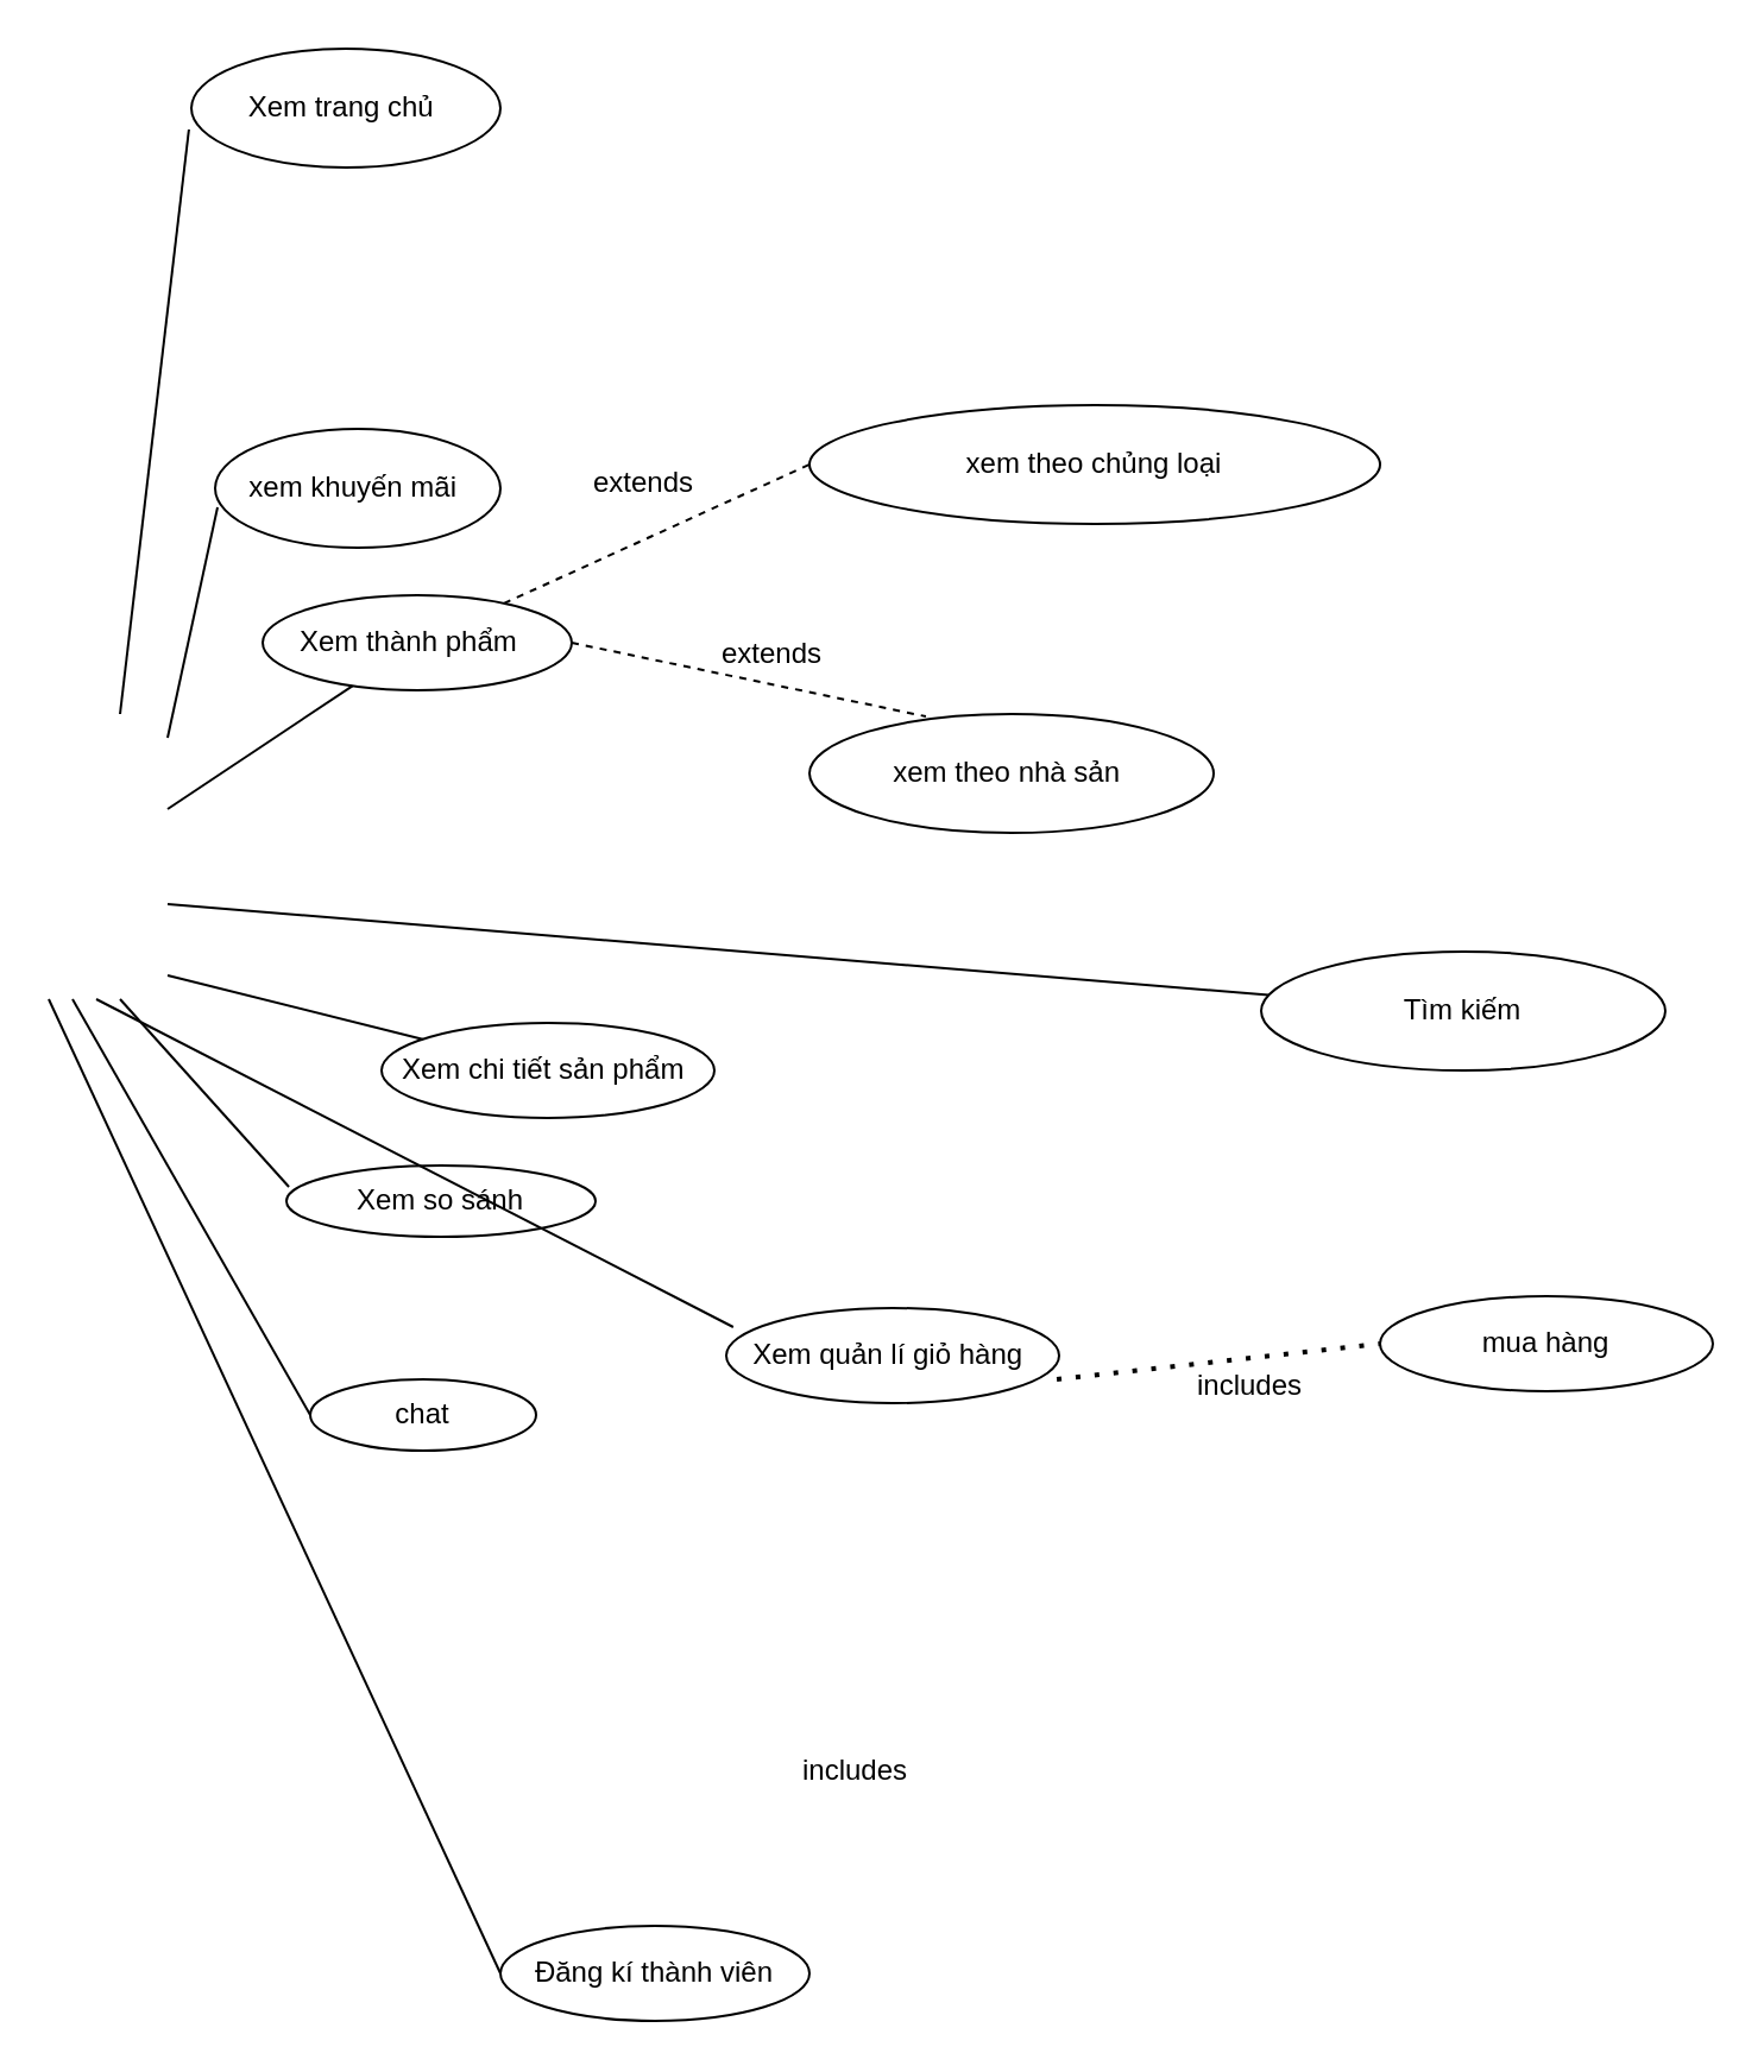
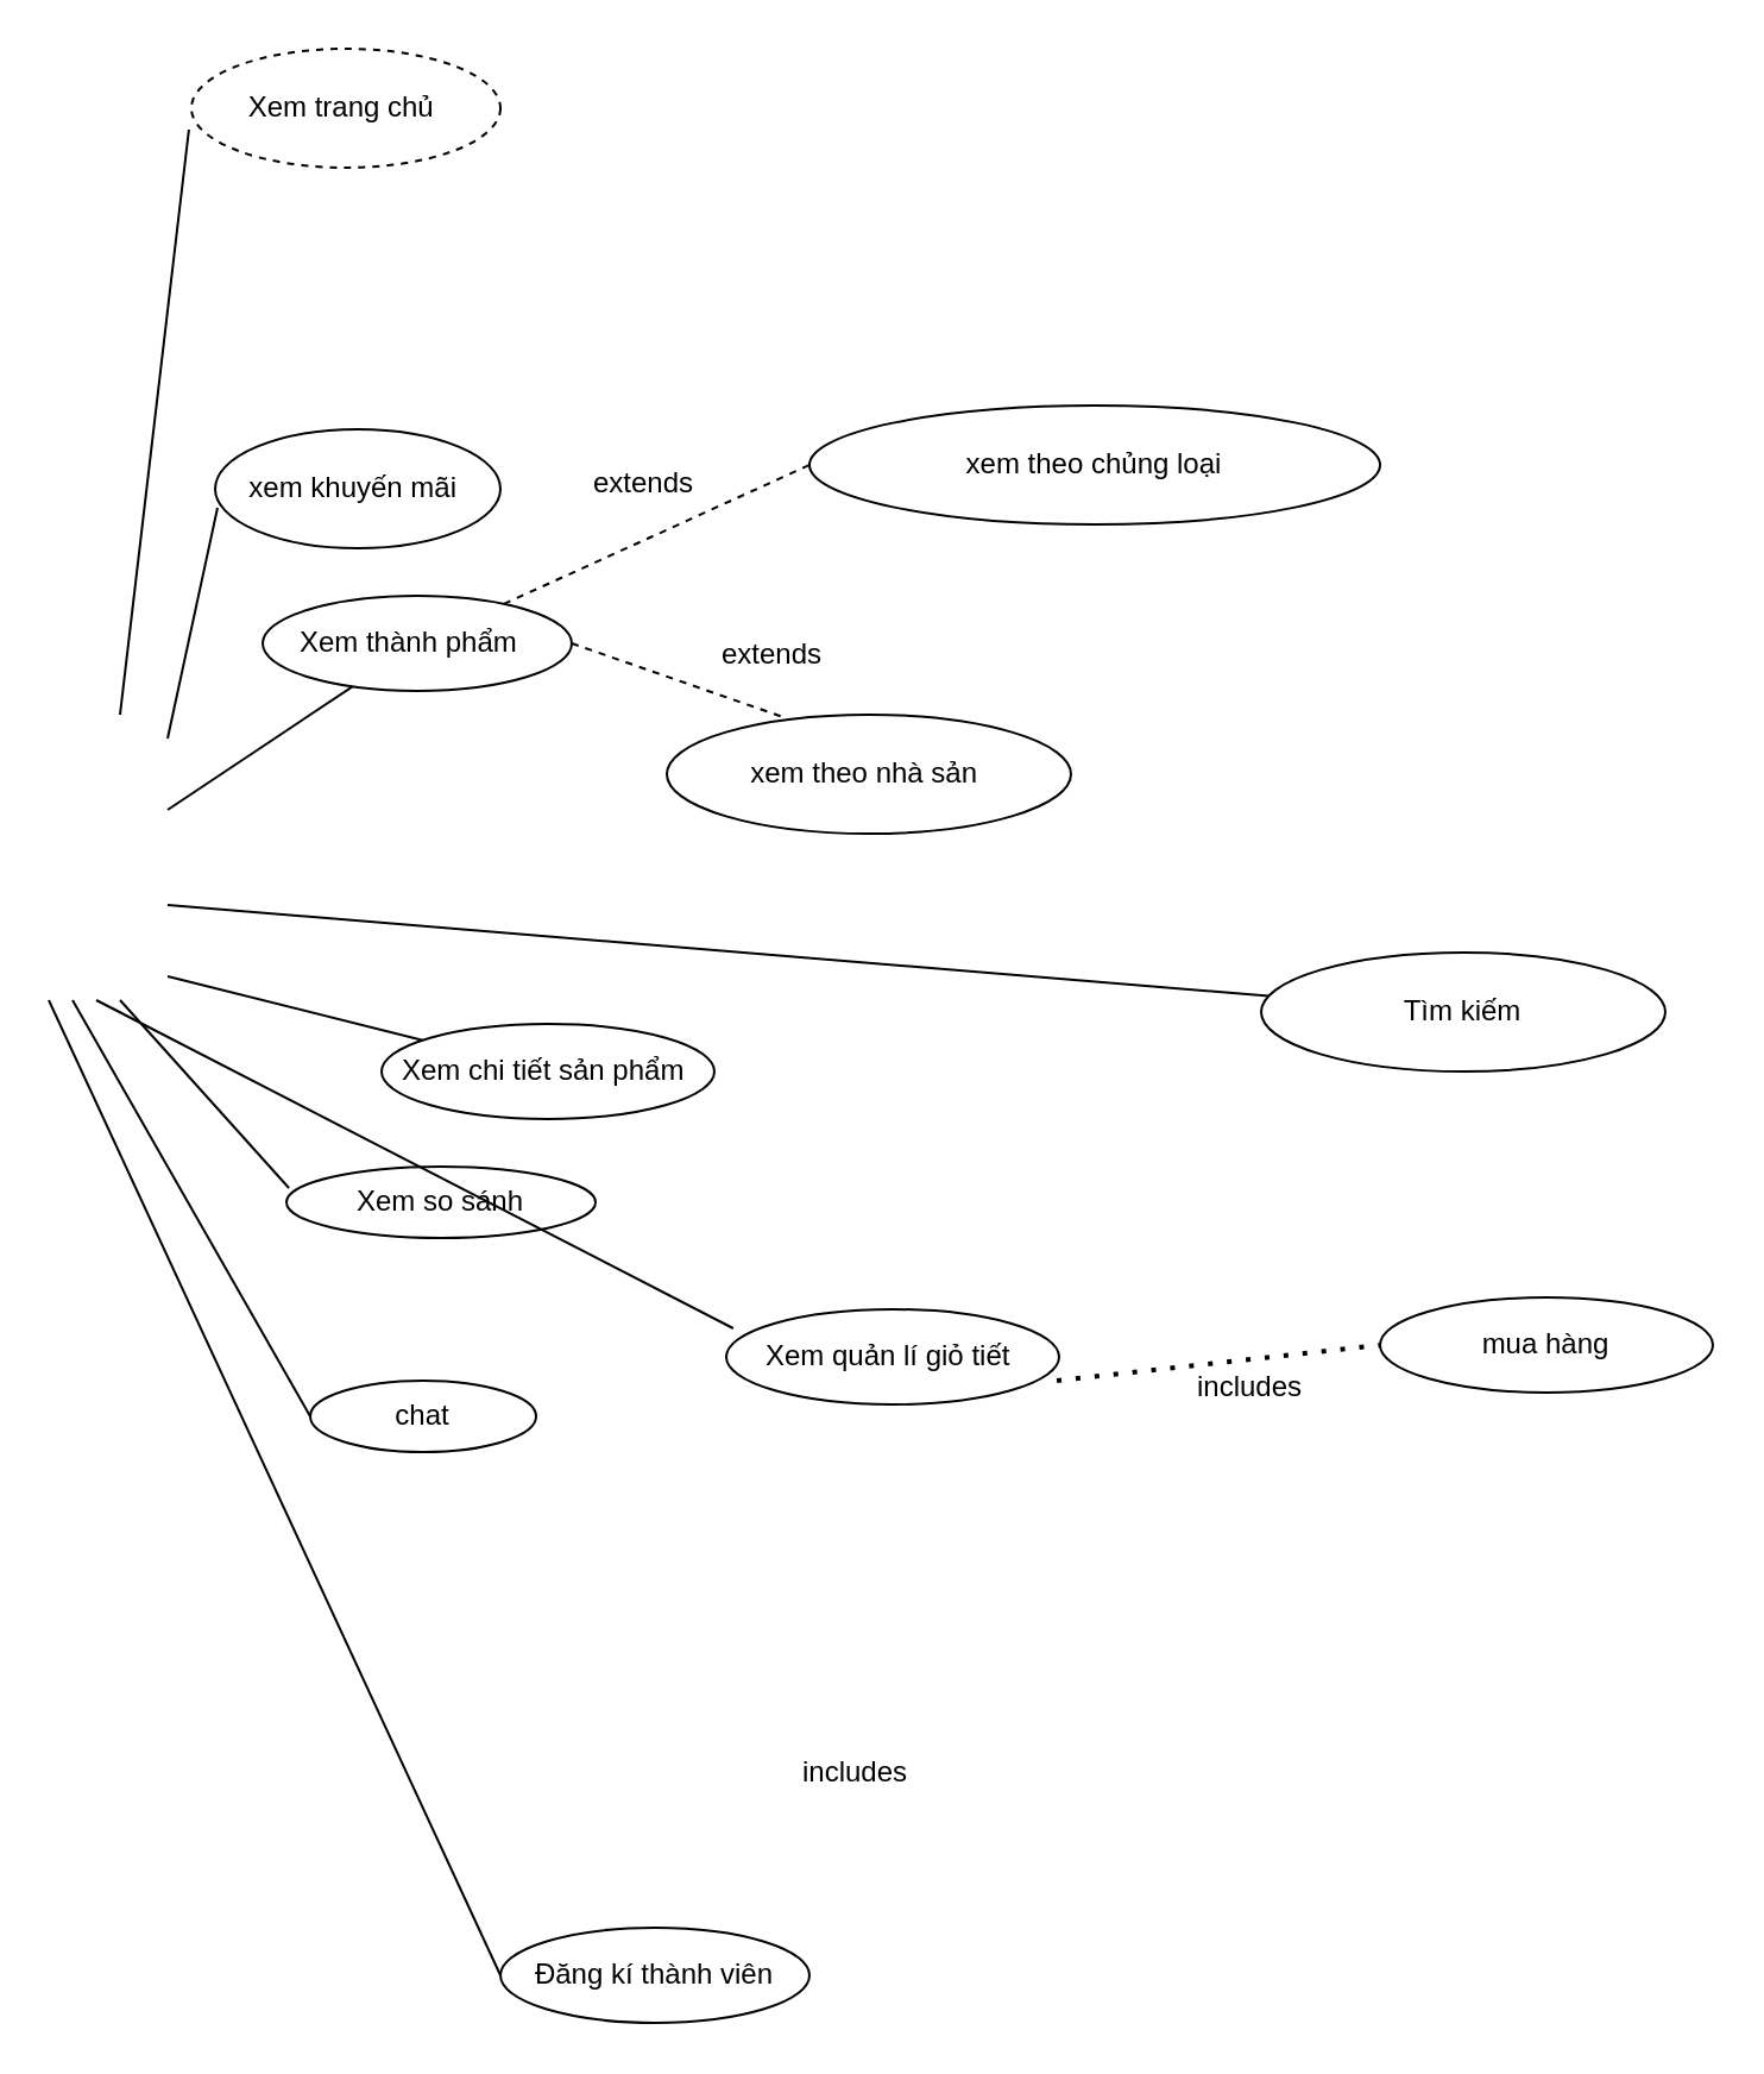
  <mxCell id="0" />
  <mxCell id="1" parent="0" />
- <mxCell id="2" value="Xem trang chủ&amp;nbsp;" style="ellipse;whiteSpace=wrap;html=1;" vertex="1" parent="1"><mxGeometry x="80" y="20" width="130" height="50" as="geometry" /></mxCell>
+ <mxCell id="2" value="Xem trang chủ&amp;nbsp;" style="ellipse;whiteSpace=wrap;html=1;dashed=1;" vertex="1" parent="1"><mxGeometry x="80" y="20" width="130" height="50" as="geometry" /></mxCell>
  <mxCell id="3" value="xem khuyến mãi&amp;nbsp;" style="ellipse;whiteSpace=wrap;html=1;" vertex="1" parent="1"><mxGeometry x="90" y="180" width="120" height="50" as="geometry" /></mxCell>
  <mxCell id="4" value="xem theo chủng loại" style="ellipse;whiteSpace=wrap;html=1;" vertex="1" parent="1"><mxGeometry x="340" y="170" width="240" height="50" as="geometry" /></mxCell>
  <mxCell id="5" value="Xem thành phẩm&amp;nbsp;&amp;nbsp;" style="ellipse;whiteSpace=wrap;html=1;" vertex="1" parent="1"><mxGeometry x="110" y="250" width="130" height="40" as="geometry" /></mxCell>
- <mxCell id="6" value="xem theo nhà sản&amp;nbsp;" style="ellipse;whiteSpace=wrap;html=1;" vertex="1" parent="1"><mxGeometry x="340" y="300" width="170" height="50" as="geometry" /></mxCell>
+ <mxCell id="6" value="xem theo nhà sản&amp;nbsp;" style="ellipse;whiteSpace=wrap;html=1;" vertex="1" parent="1"><mxGeometry x="280" y="300" width="170" height="50" as="geometry" /></mxCell>
  <mxCell id="7" value="" style="endArrow=none;html=1;rounded=0;" edge="1" parent="1" source="29"><mxGeometry width="50" height="50" relative="1" as="geometry"><mxPoint x="70" y="380" as="sourcePoint" /><mxPoint x="640" y="420" as="targetPoint" /></mxGeometry></mxCell>
  <mxCell id="8" value="" style="endArrow=none;html=1;rounded=0;entryX=0.359;entryY=1.06;entryDx=0;entryDy=0;entryPerimeter=0;" edge="1" parent="1"><mxGeometry width="50" height="50" relative="1" as="geometry"><mxPoint x="70" y="310" as="sourcePoint" /><mxPoint x="91" y="213" as="targetPoint" /></mxGeometry></mxCell>
  <mxCell id="9" value="" style="endArrow=none;html=1;rounded=0;" edge="1" parent="1" target="5"><mxGeometry width="50" height="50" relative="1" as="geometry"><mxPoint x="70" y="340" as="sourcePoint" /><mxPoint x="421" y="373" as="targetPoint" /></mxGeometry></mxCell>
  <mxCell id="10" value="" style="endArrow=none;html=1;rounded=0;entryX=-0.008;entryY=0.68;entryDx=0;entryDy=0;entryPerimeter=0;" edge="1" parent="1" target="2"><mxGeometry width="50" height="50" relative="1" as="geometry"><mxPoint x="50" y="300" as="sourcePoint" /><mxPoint x="431" y="383" as="targetPoint" /></mxGeometry></mxCell>
  <mxCell id="11" value="" style="endArrow=none;dashed=1;html=1;rounded=0;entryX=0;entryY=0.5;entryDx=0;entryDy=0;" edge="1" parent="1" source="5" target="4"><mxGeometry width="50" height="50" relative="1" as="geometry"><mxPoint x="130" y="220" as="sourcePoint" /><mxPoint x="180" y="170" as="targetPoint" /><Array as="points" /></mxGeometry></mxCell>
  <mxCell id="12" value="" style="endArrow=none;dashed=1;html=1;rounded=0;entryX=0.288;entryY=0.02;entryDx=0;entryDy=0;entryPerimeter=0;exitX=1;exitY=0.5;exitDx=0;exitDy=0;" edge="1" parent="1" source="5" target="6"><mxGeometry width="50" height="50" relative="1" as="geometry"><mxPoint x="130" y="220" as="sourcePoint" /><mxPoint x="180" y="170" as="targetPoint" /></mxGeometry></mxCell>
  <mxCell id="13" value="Đăng kí thành viên" style="ellipse;whiteSpace=wrap;html=1;" vertex="1" parent="1"><mxGeometry x="210" y="810" width="130" height="40" as="geometry" /></mxCell>
  <mxCell id="14" value="chat" style="ellipse;whiteSpace=wrap;html=1;" vertex="1" parent="1"><mxGeometry x="130" y="580" width="95" height="30" as="geometry" /></mxCell>
- <mxCell id="15" value="Xem quản lí giỏ hàng&amp;nbsp;" style="ellipse;whiteSpace=wrap;html=1;" vertex="1" parent="1"><mxGeometry x="305" y="550" width="140" height="40" as="geometry" /></mxCell>
+ <mxCell id="15" value="Xem quản lí giỏ tiết&amp;nbsp;" style="ellipse;whiteSpace=wrap;html=1;" vertex="1" parent="1"><mxGeometry x="305" y="550" width="140" height="40" as="geometry" /></mxCell>
  <mxCell id="16" value="Xem so sánh" style="ellipse;whiteSpace=wrap;html=1;" vertex="1" parent="1"><mxGeometry x="120" y="490" width="130" height="30" as="geometry" /></mxCell>
  <mxCell id="17" value="Xem chi tiết sản phẩm&amp;nbsp;" style="ellipse;whiteSpace=wrap;html=1;" vertex="1" parent="1"><mxGeometry x="160" y="430" width="140" height="40" as="geometry" /></mxCell>
  <mxCell id="18" value="" style="endArrow=none;html=1;rounded=0;" edge="1" parent="1" target="17"><mxGeometry width="50" height="50" relative="1" as="geometry"><mxPoint x="70" y="410" as="sourcePoint" /><mxPoint x="180" y="370" as="targetPoint" /></mxGeometry></mxCell>
  <mxCell id="19" value="" style="endArrow=none;html=1;rounded=0;entryX=0.008;entryY=0.3;entryDx=0;entryDy=0;entryPerimeter=0;" edge="1" parent="1" target="16"><mxGeometry width="50" height="50" relative="1" as="geometry"><mxPoint x="50" y="420" as="sourcePoint" /><mxPoint x="121" y="456" as="targetPoint" /></mxGeometry></mxCell>
  <mxCell id="20" value="" style="endArrow=none;html=1;rounded=0;entryX=0.021;entryY=0.2;entryDx=0;entryDy=0;entryPerimeter=0;" edge="1" parent="1" target="15"><mxGeometry width="50" height="50" relative="1" as="geometry"><mxPoint x="40" y="420" as="sourcePoint" /><mxPoint x="80" y="550" as="targetPoint" /></mxGeometry></mxCell>
  <mxCell id="21" value="" style="endArrow=none;html=1;rounded=0;entryX=0;entryY=0.5;entryDx=0;entryDy=0;" edge="1" parent="1" target="14"><mxGeometry width="50" height="50" relative="1" as="geometry"><mxPoint x="30" y="420" as="sourcePoint" /><mxPoint x="151" y="486" as="targetPoint" /></mxGeometry></mxCell>
  <mxCell id="22" value="" style="endArrow=none;html=1;rounded=0;entryX=0;entryY=0.5;entryDx=0;entryDy=0;" edge="1" parent="1" target="13"><mxGeometry width="50" height="50" relative="1" as="geometry"><mxPoint x="20" y="420" as="sourcePoint" /><mxPoint x="161" y="496" as="targetPoint" /></mxGeometry></mxCell>
  <mxCell id="23" value="mua hàng" style="ellipse;whiteSpace=wrap;html=1;" vertex="1" parent="1"><mxGeometry x="580" y="545" width="140" height="40" as="geometry" /></mxCell>
  <mxCell id="24" value="" style="endArrow=none;dashed=1;html=1;dashPattern=1 3;strokeWidth=2;rounded=0;entryX=0;entryY=0.5;entryDx=0;entryDy=0;exitX=0.993;exitY=0.75;exitDx=0;exitDy=0;exitPerimeter=0;" edge="1" parent="1" source="15" target="23"><mxGeometry width="50" height="50" relative="1" as="geometry"><mxPoint x="130" y="620" as="sourcePoint" /><mxPoint x="180" y="570" as="targetPoint" /></mxGeometry></mxCell>
  <mxCell id="25" value="extends" style="text;html=1;align=center;verticalAlign=middle;resizable=0;points=[];autosize=1;strokeColor=none;fillColor=none;" vertex="1" parent="1"><mxGeometry x="235" y="188" width="70" height="30" as="geometry" /></mxCell>
  <mxCell id="26" value="extends" style="text;html=1;align=center;verticalAlign=middle;resizable=0;points=[];autosize=1;strokeColor=none;fillColor=none;" vertex="1" parent="1"><mxGeometry x="289" y="260" width="70" height="30" as="geometry" /></mxCell>
  <mxCell id="27" value="includes&lt;div&gt;&lt;br&gt;&lt;/div&gt;" style="text;html=1;align=center;verticalAlign=middle;resizable=0;points=[];autosize=1;strokeColor=none;fillColor=none;" vertex="1" parent="1"><mxGeometry x="490" y="570" width="70" height="40" as="geometry" /></mxCell>
  <mxCell id="28" value="" style="endArrow=none;html=1;rounded=0;" edge="1" parent="1" target="29"><mxGeometry width="50" height="50" relative="1" as="geometry"><mxPoint x="70" y="380" as="sourcePoint" /><mxPoint x="640" y="420" as="targetPoint" /></mxGeometry></mxCell>
  <mxCell id="29" value="Tìm kiếm" style="ellipse;whiteSpace=wrap;html=1;" vertex="1" parent="1"><mxGeometry x="530" y="400" width="170" height="50" as="geometry" /></mxCell>
  <mxCell id="30" value="includes" style="text;html=1;align=center;verticalAlign=middle;resizable=0;points=[];autosize=1;strokeColor=none;fillColor=none;" vertex="1" parent="1"><mxGeometry x="324" y="730" width="70" height="30" as="geometry" /></mxCell>
